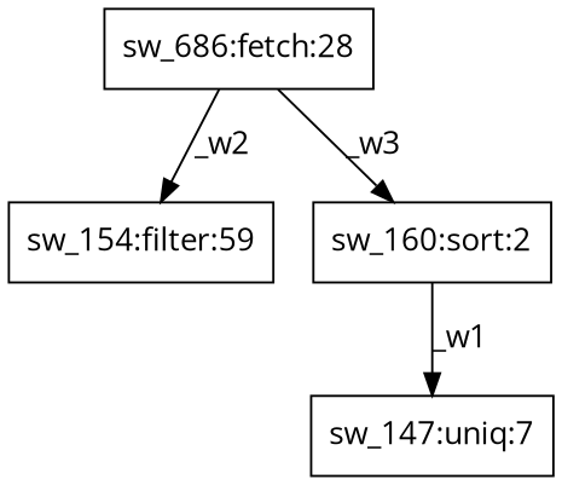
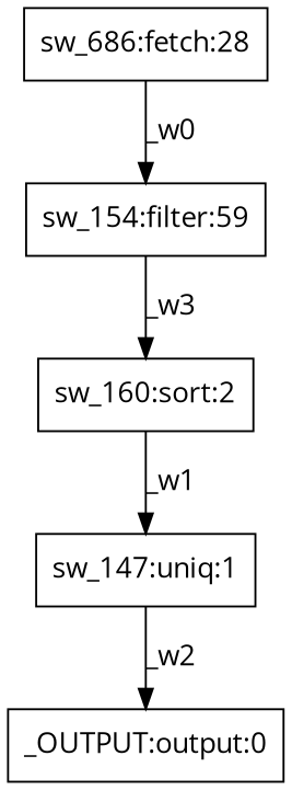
  digraph {
    fontname="Open Sans"
    node [fontname="Open Sans" shape=box]
    edge [fontname="Open Sans"]
+   n1 [label="_OUTPUT:output:0"]
    n2 [label="sw_154:filter:59"]
    n3 [label="sw_160:sort:2"]
-   n4 [label="sw_147:uniq:7"]
+   n4 [label="sw_147:uniq:1"]
    n5 [label="sw_686:fetch:28"]
-   n5 -> n3 [label=_w3]
+   n2 -> n3 [label=_w3]
    n3 -> n4 [label=_w1]
-   n5 -> n2 [label=_w2]
+   n4 -> n1 [label=_w2]
+   n5 -> n2 [label=_w0]
  }
